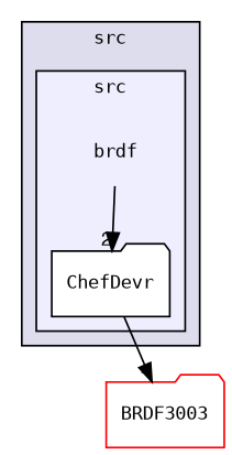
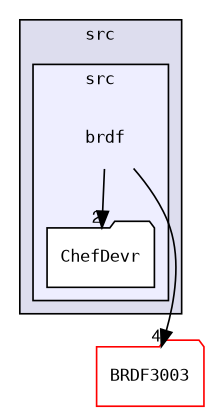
  digraph {
    compound=true
    fontname="DejaVu Sans Mono"
    node [fontname="DejaVu Sans Mono" fontsize=10 shape=folder fillcolor=white style=filled]
    edge [fontname="DejaVu Sans Mono" labeldistance=1.5 labelfontname=FreeSans labelfontsize=10]
    n1 [label=brdf shape=plaintext fillcolor="" style=""]
    n2 [color=black label=ChefDevr]
    n3 [color=red label=BRDF3003]
    subgraph cluster_1 {
      bgcolor="#ddddee"
      fontsize=10
      label=src
      pencolor=black
      subgraph cluster_2 {
        bgcolor="#eeeeff"
        fontsize=10
        label=src
        pencolor=black
        n1
        n2
      }
    }
    n1 -> n2 [headlabel=2]
-   n2 -> n3 [headlabel=4]
+   n1 -> n3 [headlabel=4]
  }
